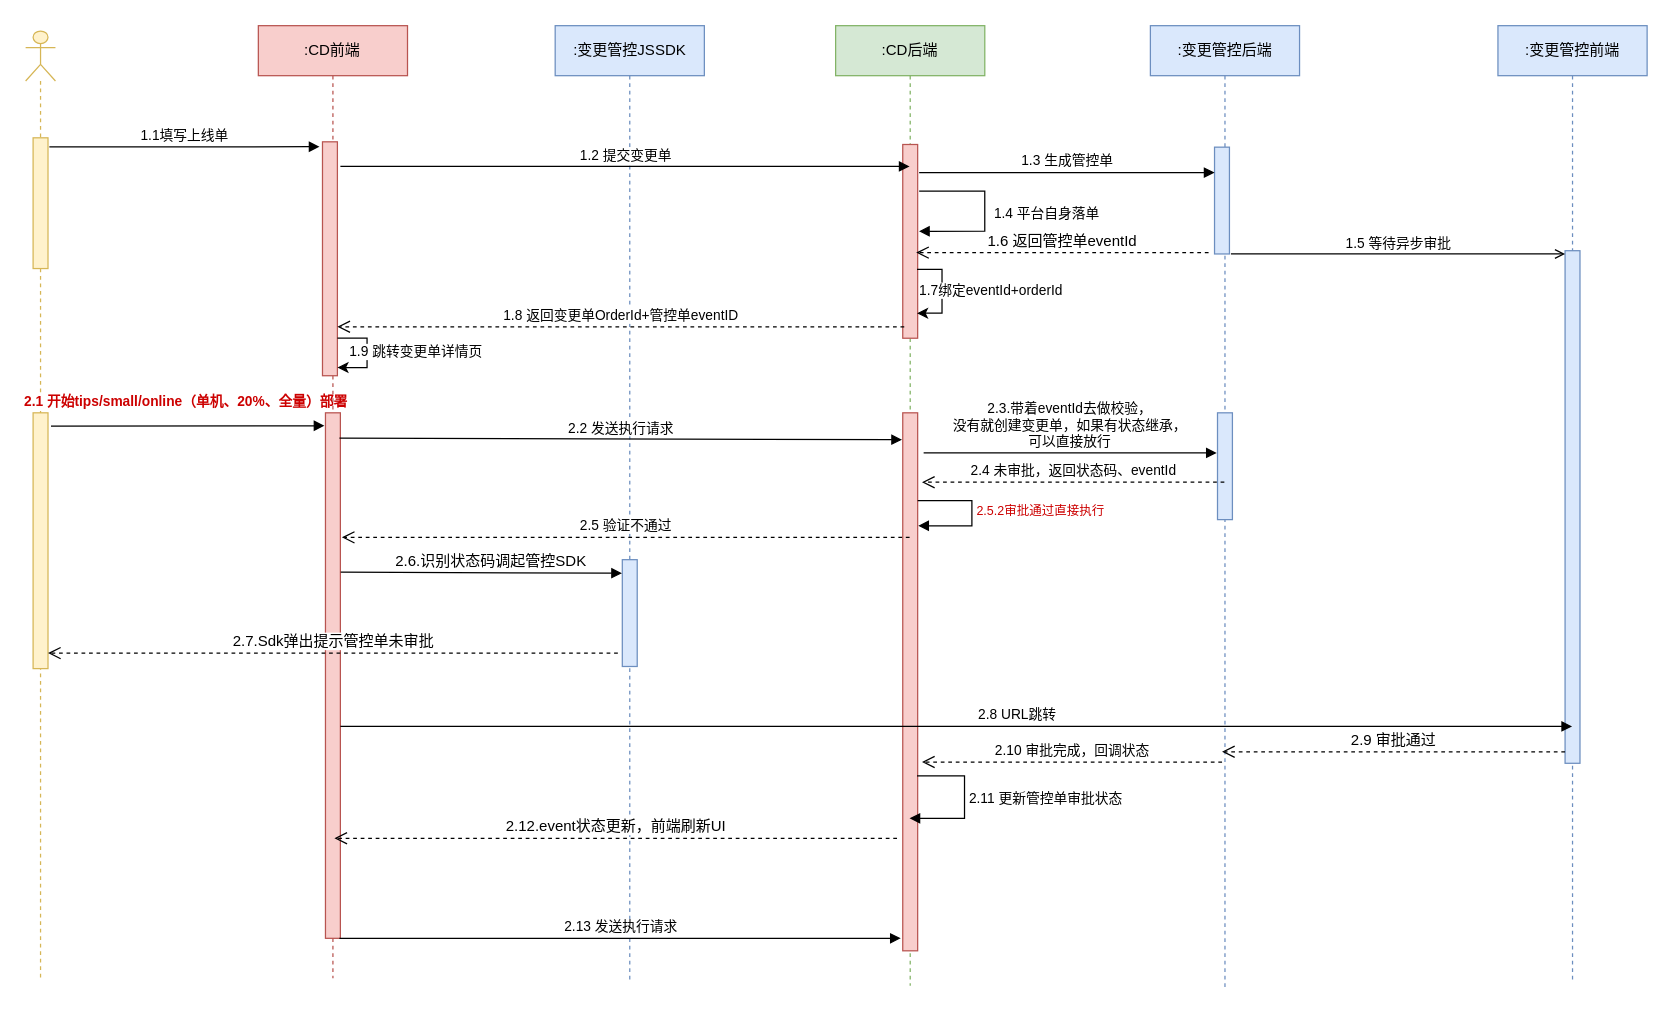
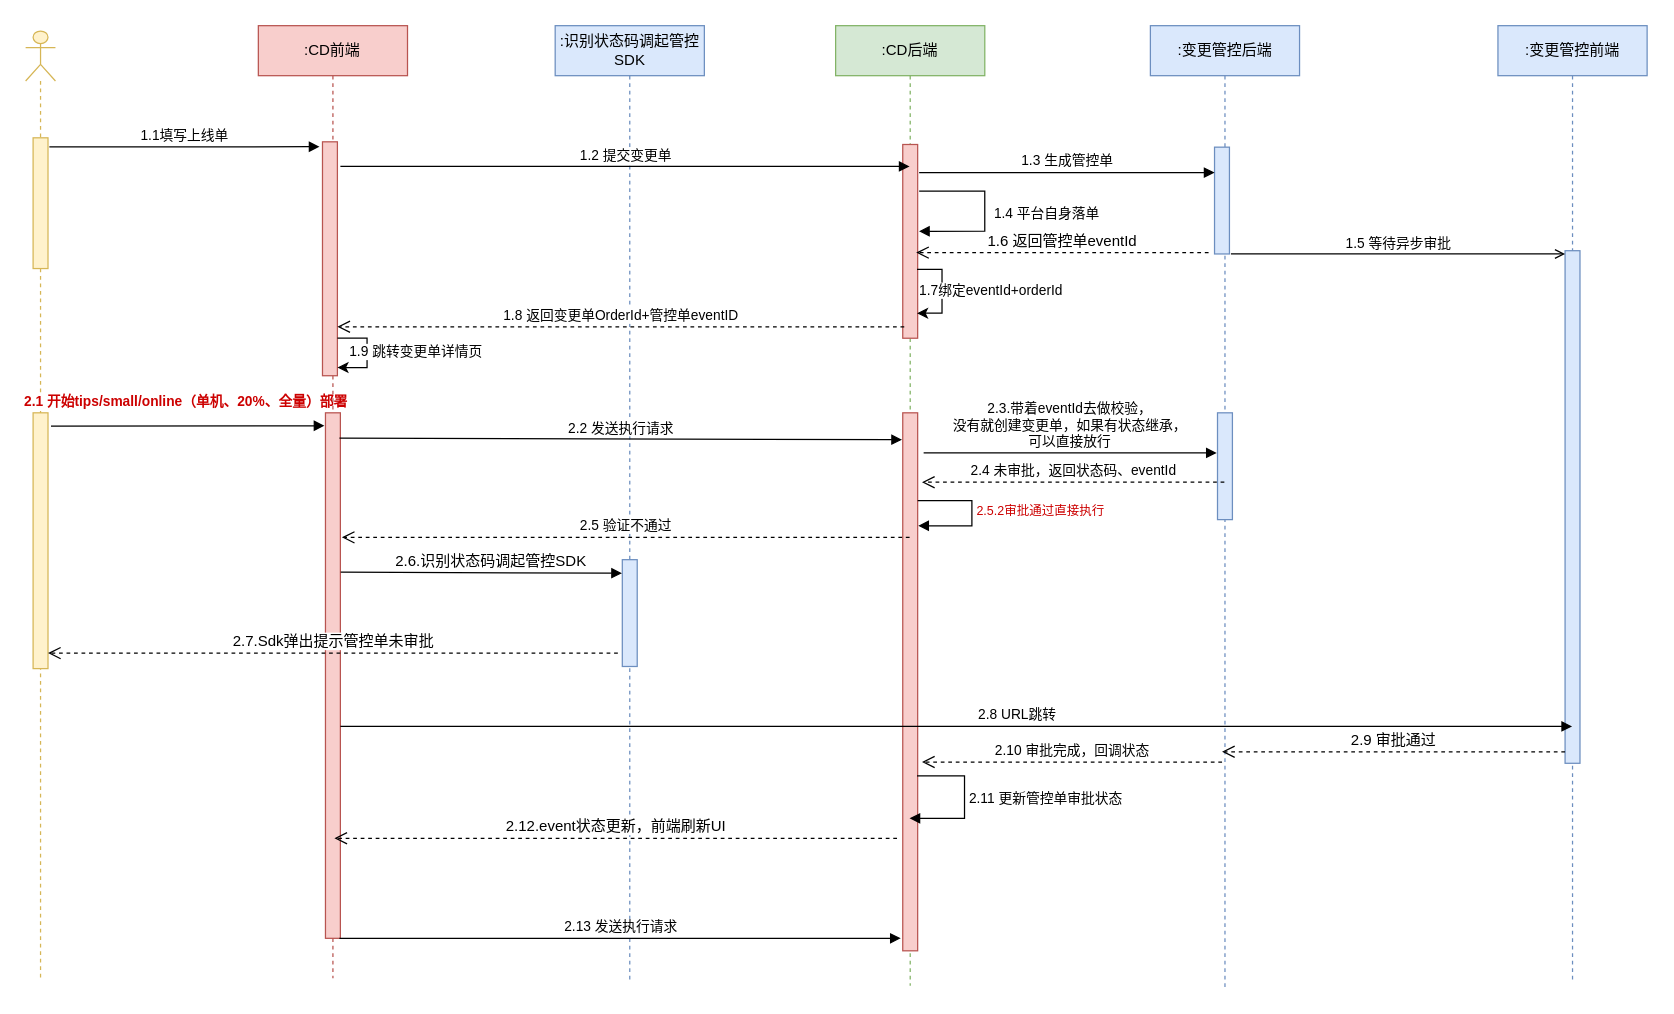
  <mxCell id="0" />
  <mxCell id="1" parent="0" />
  <mxCell id="2" value="" style="shape=umlLifeline;participant=umlActor;perimeter=lifelinePerimeter;whiteSpace=wrap;html=1;container=1;collapsible=0;recursiveResize=0;verticalAlign=top;spacingTop=36;outlineConnect=0;fillColor=#fff2cc;strokeColor=#d6b656;" parent="1" vertex="1"><mxGeometry x="20" y="24.27" width="23.86" height="757.73" as="geometry" /></mxCell>
  <mxCell id="3" value="" style="html=1;points=[];perimeter=orthogonalPerimeter;fillColor=#fff2cc;strokeColor=#d6b656;" parent="2" vertex="1"><mxGeometry x="5.97" y="85.43" width="11.93" height="104.57" as="geometry" /></mxCell>
  <mxCell id="4" value="" style="html=1;points=[];perimeter=orthogonalPerimeter;fillColor=#fff2cc;strokeColor=#d6b656;" parent="2" vertex="1"><mxGeometry x="5.97" y="305.4" width="11.93" height="204.6" as="geometry" /></mxCell>
  <mxCell id="5" value="&lt;font color=&quot;#cc0000&quot;&gt;&lt;b&gt;2.1 开始tips/small/online（单机、20%、全量）部署&lt;/b&gt;&lt;/font&gt;" style="html=1;verticalAlign=bottom;endArrow=block;" parent="2" edge="1"><mxGeometry x="-0.017" y="10" width="80" relative="1" as="geometry"><mxPoint x="20.284" y="316.08" as="sourcePoint" /><mxPoint x="239" y="315.729" as="targetPoint" /><mxPoint x="1" as="offset" /></mxGeometry></mxCell>
  <mxCell id="6" value=":CD前端" style="shape=umlLifeline;perimeter=lifelinePerimeter;whiteSpace=wrap;html=1;container=1;collapsible=0;recursiveResize=0;outlineConnect=0;fillColor=#f8cecc;strokeColor=#b85450;" parent="1" vertex="1"><mxGeometry x="206.14" y="20" width="119.32" height="762" as="geometry" /></mxCell>
  <mxCell id="7" value="" style="html=1;points=[];perimeter=orthogonalPerimeter;fillColor=#f8cecc;strokeColor=#b85450;" parent="6" vertex="1"><mxGeometry x="51.31" y="92.9" width="11.93" height="187.1" as="geometry" /></mxCell>
  <mxCell id="8" style="edgeStyle=orthogonalEdgeStyle;rounded=0;orthogonalLoop=1;jettySize=auto;html=1;entryX=1;entryY=0.965;entryDx=0;entryDy=0;entryPerimeter=0;" parent="6" source="7" target="7" edge="1"><mxGeometry relative="1" as="geometry"><Array as="points"><mxPoint x="87" y="250" /><mxPoint x="87" y="274" /></Array></mxGeometry></mxCell>
  <mxCell id="9" value="1.9 跳转变更单详情页" style="edgeLabel;html=1;align=center;verticalAlign=middle;resizable=0;points=[];" parent="8" vertex="1" connectable="0"><mxGeometry x="-0.035" y="4" relative="1" as="geometry"><mxPoint x="34" as="offset" /></mxGeometry></mxCell>
  <mxCell id="10" value="" style="html=1;points=[];perimeter=orthogonalPerimeter;fillColor=#f8cecc;strokeColor=#b85450;" parent="6" vertex="1"><mxGeometry x="53.69" y="309.67" width="11.93" height="420.33" as="geometry" /></mxCell>
  <mxCell id="11" value=":CD后端" style="shape=umlLifeline;perimeter=lifelinePerimeter;whiteSpace=wrap;html=1;container=1;collapsible=0;recursiveResize=0;outlineConnect=0;fillColor=#d5e8d4;strokeColor=#82b366;" parent="1" vertex="1"><mxGeometry x="667.9" y="20" width="119.32" height="768" as="geometry" /></mxCell>
  <mxCell id="12" value="" style="html=1;points=[];perimeter=orthogonalPerimeter;fillColor=#f8cecc;strokeColor=#b85450;" parent="11" vertex="1"><mxGeometry x="53.69" y="95.04" width="11.93" height="154.96" as="geometry" /></mxCell>
  <mxCell id="13" value="" style="html=1;points=[];perimeter=orthogonalPerimeter;fillColor=#f8cecc;strokeColor=#b85450;" parent="11" vertex="1"><mxGeometry x="53.69" y="309.67" width="11.93" height="430.33" as="geometry" /></mxCell>
  <mxCell id="14" value="&lt;span&gt;2.3.带着eventId去做校验，&lt;br&gt;没有就创建变更单，如果有状态继承，&lt;br&gt;可以直接放行&lt;/span&gt;" style="html=1;verticalAlign=bottom;endArrow=block;" parent="11" edge="1"><mxGeometry width="80" relative="1" as="geometry"><mxPoint x="70.398" y="341.709" as="sourcePoint" /><mxPoint x="304.861" y="341.709" as="targetPoint" /></mxGeometry></mxCell>
  <mxCell id="15" value="&lt;font style=&quot;font-size: 10px&quot;&gt;2.5.2审批通过直接执行&lt;/font&gt;" style="edgeStyle=orthogonalEdgeStyle;html=1;align=left;spacingLeft=2;endArrow=block;rounded=0;strokeColor=#000000;fontSize=12;fontColor=#CC0000;" parent="11" source="13" edge="1"><mxGeometry x="-0.038" relative="1" as="geometry"><mxPoint x="141.99" y="416.457" as="sourcePoint" /><Array as="points"><mxPoint x="109" y="380" /><mxPoint x="109" y="400" /></Array><mxPoint x="66.097" y="400" as="targetPoint" /><mxPoint as="offset" /></mxGeometry></mxCell>
  <mxCell id="16" value=":变更管控后端" style="shape=umlLifeline;perimeter=lifelinePerimeter;whiteSpace=wrap;html=1;container=1;collapsible=0;recursiveResize=0;outlineConnect=0;fillColor=#dae8fc;strokeColor=#6c8ebf;" parent="1" vertex="1"><mxGeometry x="919.67" y="20" width="119.32" height="769" as="geometry" /></mxCell>
  <mxCell id="17" value="" style="html=1;points=[];perimeter=orthogonalPerimeter;fillColor=#dae8fc;strokeColor=#6c8ebf;" parent="16" vertex="1"><mxGeometry x="51.307" y="97.173" width="11.932" height="85.427" as="geometry" /></mxCell>
  <mxCell id="18" value="" style="html=1;points=[];perimeter=orthogonalPerimeter;fillColor=#dae8fc;strokeColor=#6c8ebf;" parent="16" vertex="1"><mxGeometry x="53.694" y="309.673" width="11.932" height="85.427" as="geometry" /></mxCell>
  <mxCell id="19" value=":变更管控前端" style="shape=umlLifeline;perimeter=lifelinePerimeter;whiteSpace=wrap;html=1;container=1;collapsible=0;recursiveResize=0;outlineConnect=0;fillColor=#dae8fc;strokeColor=#6c8ebf;" parent="1" vertex="1"><mxGeometry x="1197.68" y="20" width="119.32" height="764" as="geometry" /></mxCell>
  <mxCell id="20" value="" style="html=1;points=[];perimeter=orthogonalPerimeter;fillColor=#dae8fc;strokeColor=#6c8ebf;" parent="19" vertex="1"><mxGeometry x="53.69" y="180" width="11.93" height="410" as="geometry" /></mxCell>
- <mxCell id="21" value=":变更管控JSSDK" style="shape=umlLifeline;perimeter=lifelinePerimeter;whiteSpace=wrap;html=1;container=1;collapsible=0;recursiveResize=0;outlineConnect=0;fillColor=#dae8fc;strokeColor=#6c8ebf;" parent="1" vertex="1"><mxGeometry x="443.58" y="20" width="119.32" height="765" as="geometry" /></mxCell>
+ <mxCell id="21" value=":识别状态码调起管控SDK" style="shape=umlLifeline;perimeter=lifelinePerimeter;whiteSpace=wrap;html=1;container=1;collapsible=0;recursiveResize=0;outlineConnect=0;fillColor=#dae8fc;strokeColor=#6c8ebf;" parent="1" vertex="1"><mxGeometry x="443.58" y="20" width="119.32" height="765" as="geometry" /></mxCell>
  <mxCell id="22" value="" style="html=1;points=[];perimeter=orthogonalPerimeter;fillColor=#dae8fc;strokeColor=#6c8ebf;" parent="21" vertex="1"><mxGeometry x="53.694" y="427.136" width="11.932" height="85.427" as="geometry" /></mxCell>
  <mxCell id="23" value="1.3 生成管控单" style="html=1;verticalAlign=bottom;endArrow=block;entryX=0;entryY=0.238;entryDx=0;entryDy=0;entryPerimeter=0;" parent="1" target="17" edge="1"><mxGeometry width="80" relative="1" as="geometry"><mxPoint x="734.722" y="137.462" as="sourcePoint" /><mxPoint x="972.167" y="157.217" as="targetPoint" /></mxGeometry></mxCell>
  <mxCell id="24" value="&lt;span style=&quot;font-size: 12px&quot;&gt;1.6 返回管控单eventId&lt;/span&gt;" style="html=1;verticalAlign=bottom;endArrow=open;dashed=1;endSize=8;" parent="1" edge="1"><mxGeometry relative="1" as="geometry"><mxPoint x="966.201" y="201.533" as="sourcePoint" /><mxPoint x="732.336" y="201.533" as="targetPoint" /></mxGeometry></mxCell>
  <mxCell id="25" value="&lt;span style=&quot;font-size: 12px&quot;&gt;2.7.Sdk弹出提示管控单未审批&lt;/span&gt;" style="html=1;verticalAlign=bottom;endArrow=open;dashed=1;endSize=8;" parent="1" target="4" edge="1"><mxGeometry relative="1" as="geometry"><mxPoint x="493.697" y="521.884" as="sourcePoint" /><mxPoint x="398.242" y="521.884" as="targetPoint" /></mxGeometry></mxCell>
  <mxCell id="26" value="1.5 等待异步审批" style="html=1;verticalAlign=bottom;endArrow=open;exitX=1.1;exitY=1;exitDx=0;exitDy=0;exitPerimeter=0;endFill=0;" parent="1" source="17" target="20" edge="1"><mxGeometry width="80" relative="1" as="geometry"><mxPoint x="979.327" y="176.972" as="sourcePoint" /><mxPoint x="1078.362" y="190.854" as="targetPoint" /><Array as="points" /></mxGeometry></mxCell>
  <mxCell id="27" value="1.8 返回变更单OrderId+管控单eventID" style="html=1;verticalAlign=bottom;endArrow=open;dashed=1;endSize=8;exitX=0.1;exitY=0.941;exitDx=0;exitDy=0;exitPerimeter=0;" parent="1" source="12" target="7" edge="1"><mxGeometry relative="1" as="geometry"><mxPoint x="362.446" y="201.533" as="sourcePoint" /><mxPoint x="266.991" y="201.533" as="targetPoint" /></mxGeometry></mxCell>
  <mxCell id="28" value="1.1填写上线单" style="html=1;verticalAlign=bottom;endArrow=block;entryX=-0.2;entryY=0.021;entryDx=0;entryDy=0;entryPerimeter=0;" parent="1" target="7" edge="1"><mxGeometry width="80" relative="1" as="geometry"><mxPoint x="39" y="117" as="sourcePoint" /><mxPoint x="253.866" y="131.055" as="targetPoint" /></mxGeometry></mxCell>
  <mxCell id="29" value="1.2 提交变更单" style="html=1;verticalAlign=bottom;endArrow=block;exitX=1.2;exitY=0.105;exitDx=0;exitDy=0;exitPerimeter=0;" parent="1" source="7" target="11" edge="1"><mxGeometry width="80" relative="1" as="geometry"><mxPoint x="271.764" y="143.869" as="sourcePoint" /><mxPoint x="719.211" y="146.005" as="targetPoint" /></mxGeometry></mxCell>
  <mxCell id="30" value="1.4 平台自身落单" style="edgeStyle=orthogonalEdgeStyle;html=1;align=left;spacingLeft=2;endArrow=block;rounded=0;" parent="1" edge="1"><mxGeometry x="0.016" y="4" relative="1" as="geometry"><mxPoint x="734.722" y="152.412" as="sourcePoint" /><Array as="points"><mxPoint x="787.223" y="152.412" /><mxPoint x="787.223" y="184.447" /></Array><mxPoint x="734.603" y="184.447" as="targetPoint" /><mxPoint as="offset" /></mxGeometry></mxCell>
  <mxCell id="31" value="2.4 未审批，返回状态码、eventId" style="html=1;verticalAlign=bottom;endArrow=open;dashed=1;endSize=8;entryX=1.291;entryY=0.129;entryDx=0;entryDy=0;entryPerimeter=0;" parent="1" source="16" target="13" edge="1"><mxGeometry relative="1" as="geometry"><mxPoint x="839.723" y="393.744" as="sourcePoint" /><mxPoint x="744.268" y="393.744" as="targetPoint" /></mxGeometry></mxCell>
  <mxCell id="32" value="2.5 验证不通过" style="html=1;verticalAlign=bottom;endArrow=open;dashed=1;endSize=8;entryX=1.1;entryY=0.237;entryDx=0;entryDy=0;entryPerimeter=0;" parent="1" source="11" target="10" edge="1"><mxGeometry relative="1" as="geometry"><mxPoint x="374.378" y="404.422" as="sourcePoint" /><mxPoint x="278.923" y="404.422" as="targetPoint" /></mxGeometry></mxCell>
  <mxCell id="33" value="&lt;span style=&quot;font-size: 12px&quot;&gt;2.6.识别状态码调起管控SDK&lt;/span&gt;" style="html=1;verticalAlign=bottom;endArrow=block;exitX=1.02;exitY=0.303;exitDx=0;exitDy=0;exitPerimeter=0;" parent="1" source="10" edge="1"><mxGeometry x="0.067" width="80" relative="1" as="geometry"><mxPoint x="278.923" y="457.814" as="sourcePoint" /><mxPoint x="497" y="458" as="targetPoint" /><mxPoint as="offset" /></mxGeometry></mxCell>
  <mxCell id="34" value="2.10 审批完成，回调状态" style="html=1;verticalAlign=bottom;endArrow=open;dashed=1;endSize=8;" parent="1" edge="1"><mxGeometry relative="1" as="geometry"><mxPoint x="977" y="609" as="sourcePoint" /><mxPoint x="737" y="609" as="targetPoint" /></mxGeometry></mxCell>
  <mxCell id="35" value="2.9 审批通过" style="html=1;verticalAlign=bottom;endArrow=open;dashed=1;endSize=8;fontSize=12;entryX=1.014;entryY=0.964;entryDx=0;entryDy=0;entryPerimeter=0;" parent="1" source="20" edge="1"><mxGeometry relative="1" as="geometry"><mxPoint x="1203.53" y="600" as="sourcePoint" /><mxPoint x="976.995" y="600.791" as="targetPoint" /><Array as="points" /></mxGeometry></mxCell>
  <mxCell id="36" value="2.12.event状态更新，前端刷新UI" style="html=1;verticalAlign=bottom;endArrow=open;dashed=1;endSize=8;fontSize=12;exitX=-0.385;exitY=0.791;exitDx=0;exitDy=0;exitPerimeter=0;" parent="1" source="13" edge="1"><mxGeometry relative="1" as="geometry"><mxPoint x="710.95" y="670" as="sourcePoint" /><mxPoint x="267" y="670" as="targetPoint" /><Array as="points"><mxPoint x="611.95" y="670" /></Array></mxGeometry></mxCell>
  <mxCell id="37" value="2.13 发送执行请求" style="html=1;verticalAlign=bottom;endArrow=block;exitX=0.936;exitY=1;exitDx=0;exitDy=0;exitPerimeter=0;" parent="1" source="10" edge="1"><mxGeometry width="80" relative="1" as="geometry"><mxPoint x="266.991" y="739.997" as="sourcePoint" /><mxPoint x="720" y="750" as="targetPoint" /></mxGeometry></mxCell>
  <mxCell id="38" value="2.11 更新管控单审批状态" style="edgeStyle=orthogonalEdgeStyle;html=1;align=left;spacingLeft=2;endArrow=block;rounded=0;" parent="1" edge="1"><mxGeometry x="-0.032" relative="1" as="geometry"><mxPoint x="733" y="620" as="sourcePoint" /><Array as="points"><mxPoint x="733" y="619.73" /><mxPoint x="771" y="619.73" /><mxPoint x="771" y="653.73" /></Array><mxPoint x="727" y="654" as="targetPoint" /><mxPoint as="offset" /></mxGeometry></mxCell>
  <mxCell id="39" value="2.8 URL跳转" style="html=1;verticalAlign=bottom;endArrow=block;entryX=0.472;entryY=0.928;entryDx=0;entryDy=0;entryPerimeter=0;" parent="1" source="10" target="20" edge="1"><mxGeometry x="0.098" width="80" relative="1" as="geometry"><mxPoint x="278.923" y="575.276" as="sourcePoint" /><mxPoint x="1245.408" y="575.276" as="targetPoint" /><mxPoint as="offset" /></mxGeometry></mxCell>
  <mxCell id="40" style="edgeStyle=orthogonalEdgeStyle;rounded=0;orthogonalLoop=1;jettySize=auto;html=1;entryX=1;entryY=0.965;entryDx=0;entryDy=0;entryPerimeter=0;" parent="1" edge="1"><mxGeometry relative="1" as="geometry"><Array as="points"><mxPoint x="753" y="215" /><mxPoint x="753" y="250" /></Array><mxPoint x="733" y="215" as="sourcePoint" /><mxPoint x="733" y="249.995" as="targetPoint" /></mxGeometry></mxCell>
  <mxCell id="41" value="1.7绑定eventId+orderId" style="edgeLabel;html=1;align=center;verticalAlign=middle;resizable=0;points=[];" parent="40" vertex="1" connectable="0"><mxGeometry x="-0.035" y="4" relative="1" as="geometry"><mxPoint x="34" as="offset" /></mxGeometry></mxCell>
  <mxCell id="42" value="2.2 发送执行请求" style="html=1;verticalAlign=bottom;endArrow=block;entryX=-0.05;entryY=0.05;entryDx=0;entryDy=0;entryPerimeter=0;exitX=0.936;exitY=0.048;exitDx=0;exitDy=0;exitPerimeter=0;" parent="1" source="10" target="13" edge="1"><mxGeometry width="80" relative="1" as="geometry"><mxPoint x="277" y="351" as="sourcePoint" /><mxPoint x="728" y="351" as="targetPoint" /></mxGeometry></mxCell>
